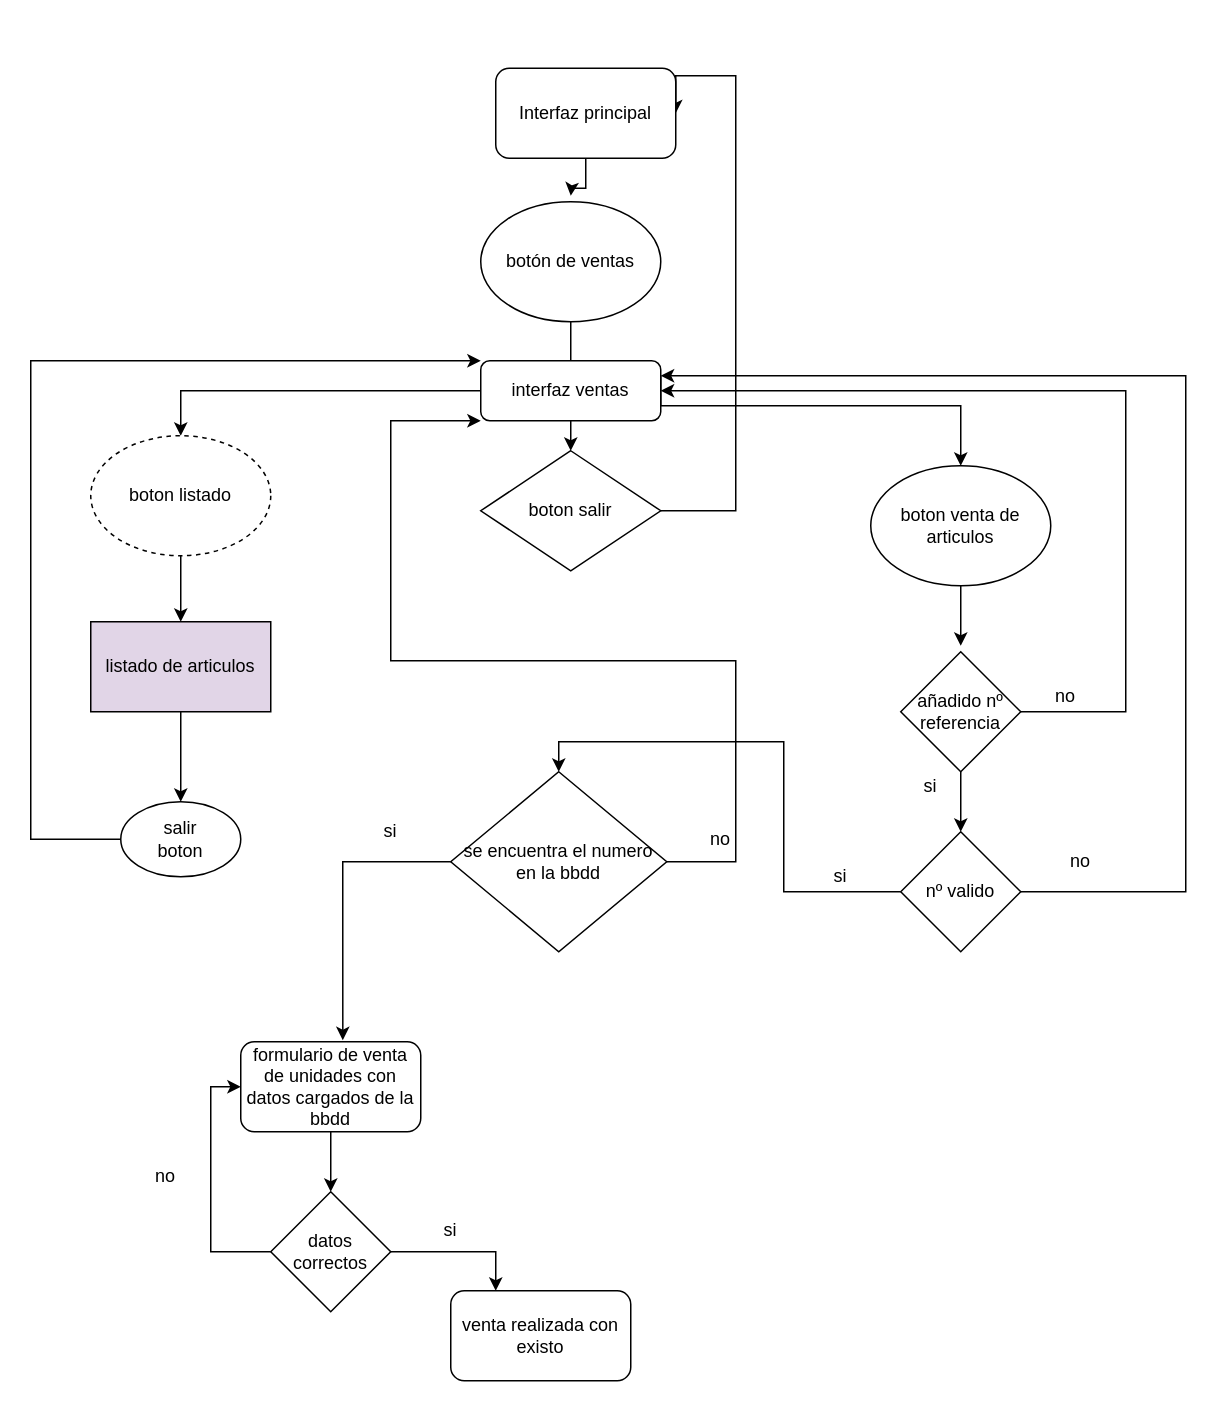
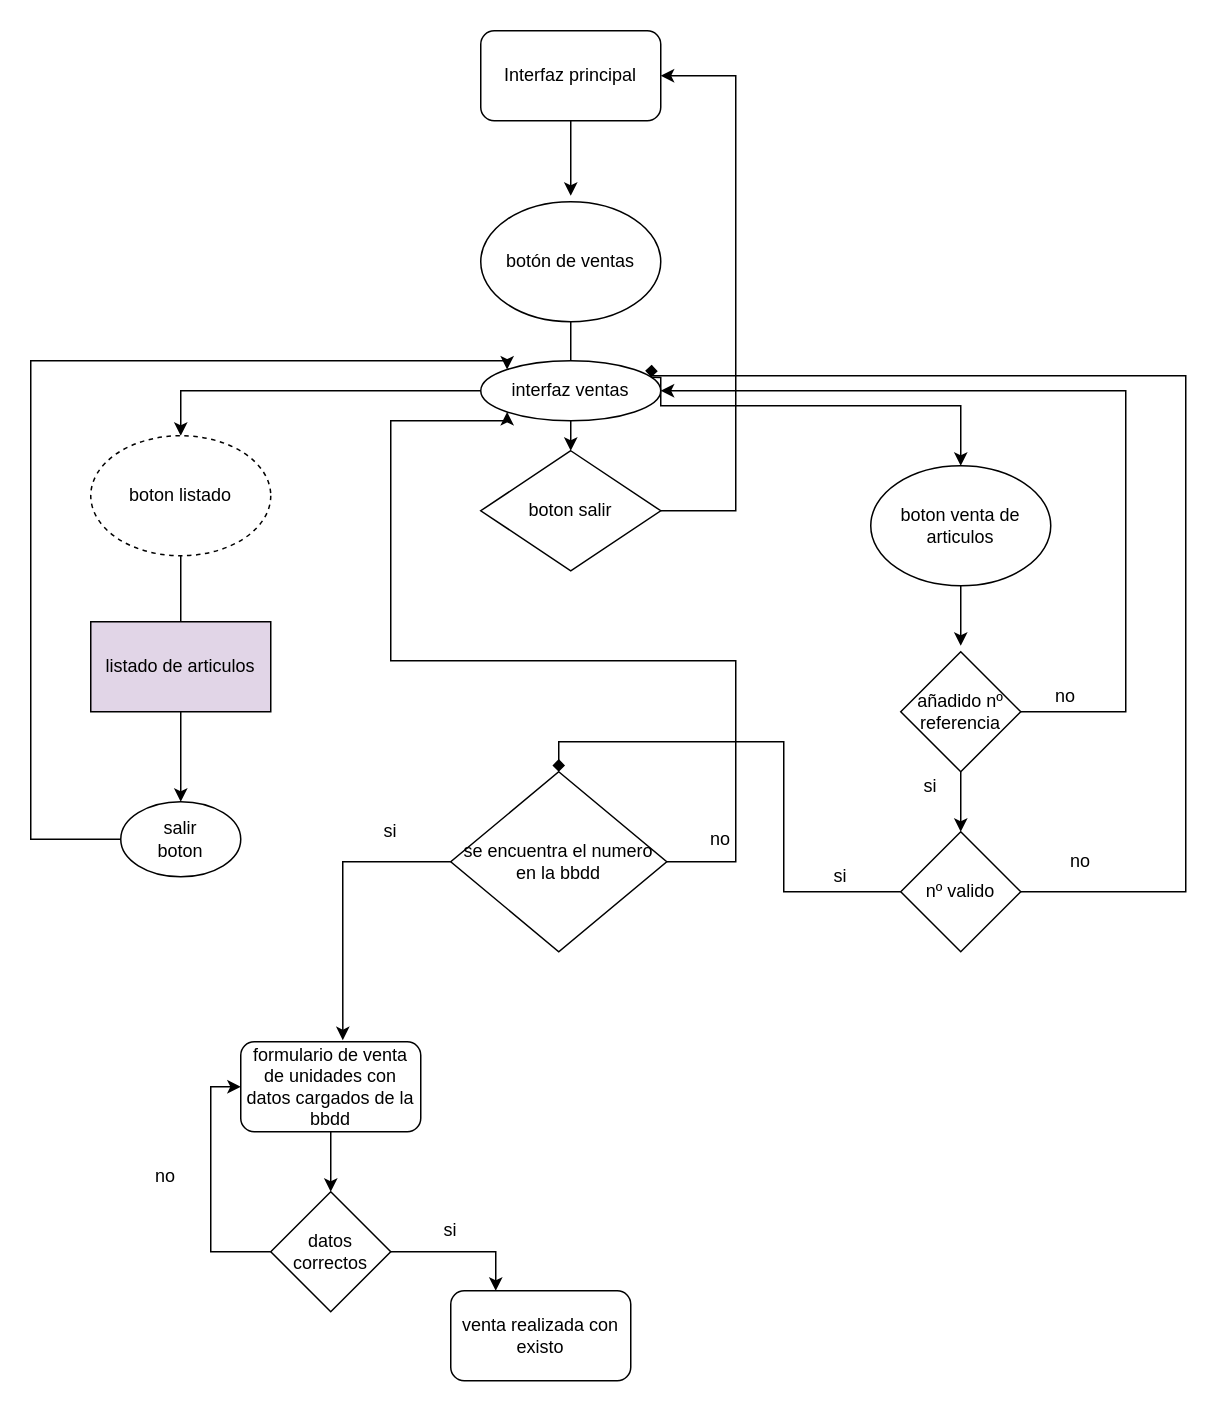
  <mxCell id="0" />
  <mxCell id="1" parent="0" />
  <mxCell id="2" style="edgeStyle=orthogonalEdgeStyle;rounded=0;orthogonalLoop=1;jettySize=auto;html=1;exitX=0;exitY=0.5;exitDx=0;exitDy=0;" edge="1" parent="1" source="40" target="7"><mxGeometry relative="1" as="geometry" /></mxCell>
  <mxCell id="3" style="edgeStyle=orthogonalEdgeStyle;rounded=0;orthogonalLoop=1;jettySize=auto;html=1;exitX=0.5;exitY=1;exitDx=0;exitDy=0;entryX=0.5;entryY=0;entryDx=0;entryDy=0;" edge="1" parent="1" source="5" target="9"><mxGeometry relative="1" as="geometry" /></mxCell>
  <mxCell id="4" style="edgeStyle=orthogonalEdgeStyle;rounded=0;orthogonalLoop=1;jettySize=auto;html=1;entryX=0.5;entryY=0;entryDx=0;entryDy=0;exitX=1;exitY=0.25;exitDx=0;exitDy=0;" edge="1" parent="1" source="40" target="11"><mxGeometry relative="1" as="geometry"><mxPoint x="510" y="250" as="sourcePoint" /><Array as="points"><mxPoint x="440" y="270" /><mxPoint x="640" y="270" /></Array></mxGeometry></mxCell>
  <mxCell id="5" value="&lt;font style=&quot;vertical-align: inherit&quot;&gt;&lt;font style=&quot;vertical-align: inherit&quot;&gt;&lt;font style=&quot;vertical-align: inherit&quot;&gt;&lt;font style=&quot;vertical-align: inherit&quot;&gt;botón de ventas&lt;/font&gt;&lt;/font&gt;&lt;/font&gt;&lt;/font&gt;" style="ellipse;whiteSpace=wrap;html=1;" vertex="1" parent="1"><mxGeometry x="320" y="134" width="120" height="80" as="geometry" /></mxCell>
- <mxCell id="6" style="edgeStyle=orthogonalEdgeStyle;rounded=0;orthogonalLoop=1;jettySize=auto;html=1;entryX=0.5;entryY=0;entryDx=0;entryDy=0;" edge="1" parent="1" source="7" target="13"><mxGeometry relative="1" as="geometry" /></mxCell>
+ <mxCell id="6" style="edgeStyle=orthogonalEdgeStyle;rounded=0;orthogonalLoop=1;jettySize=auto;html=1;entryX=0.5;entryY=0;entryDx=0;entryDy=0;endArrow=none;" edge="1" parent="1" source="7" target="13"><mxGeometry relative="1" as="geometry" /></mxCell>
  <mxCell id="7" value="&lt;font style=&quot;vertical-align: inherit&quot;&gt;&lt;font style=&quot;vertical-align: inherit&quot;&gt;&lt;font style=&quot;vertical-align: inherit&quot;&gt;&lt;font style=&quot;vertical-align: inherit&quot;&gt;&lt;font style=&quot;vertical-align: inherit&quot;&gt;&lt;font style=&quot;vertical-align: inherit&quot;&gt;boton listado&lt;/font&gt;&lt;/font&gt;&lt;/font&gt;&lt;/font&gt;&lt;/font&gt;&lt;/font&gt;" style="ellipse;whiteSpace=wrap;html=1;dashed=1;" vertex="1" parent="1"><mxGeometry x="60" y="290" width="120" height="80" as="geometry" /></mxCell>
  <mxCell id="8" style="edgeStyle=orthogonalEdgeStyle;rounded=0;orthogonalLoop=1;jettySize=auto;html=1;entryX=1;entryY=0.5;entryDx=0;entryDy=0;" edge="1" parent="1" source="9" target="39"><mxGeometry relative="1" as="geometry"><mxPoint x="450" y="50" as="targetPoint" /><Array as="points"><mxPoint x="490" y="340" /><mxPoint x="490" y="50" /></Array></mxGeometry></mxCell>
  <mxCell id="9" value="&lt;font style=&quot;vertical-align: inherit&quot;&gt;&lt;font style=&quot;vertical-align: inherit&quot;&gt;&lt;font style=&quot;vertical-align: inherit&quot;&gt;&lt;font style=&quot;vertical-align: inherit&quot;&gt;&lt;font style=&quot;vertical-align: inherit&quot;&gt;&lt;font style=&quot;vertical-align: inherit&quot;&gt;boton salir&lt;/font&gt;&lt;/font&gt;&lt;/font&gt;&lt;/font&gt;&lt;/font&gt;&lt;/font&gt;" style="rhombus;whiteSpace=wrap;html=1;" vertex="1" parent="1"><mxGeometry x="320" y="300" width="120" height="80" as="geometry" /></mxCell>
  <mxCell id="10" style="edgeStyle=orthogonalEdgeStyle;rounded=0;orthogonalLoop=1;jettySize=auto;html=1;" edge="1" parent="1" source="11"><mxGeometry relative="1" as="geometry"><mxPoint x="640" y="430" as="targetPoint" /></mxGeometry></mxCell>
  <mxCell id="11" value="&lt;font style=&quot;vertical-align: inherit&quot;&gt;&lt;font style=&quot;vertical-align: inherit&quot;&gt;&lt;font style=&quot;vertical-align: inherit&quot;&gt;&lt;font style=&quot;vertical-align: inherit&quot;&gt;boton venta de articulos&lt;/font&gt;&lt;/font&gt;&lt;/font&gt;&lt;/font&gt;" style="ellipse;whiteSpace=wrap;html=1;" vertex="1" parent="1"><mxGeometry x="580" y="310" width="120" height="80" as="geometry" /></mxCell>
  <mxCell id="12" style="edgeStyle=orthogonalEdgeStyle;rounded=0;orthogonalLoop=1;jettySize=auto;html=1;entryX=0.5;entryY=0;entryDx=0;entryDy=0;" edge="1" parent="1" source="13" target="15"><mxGeometry relative="1" as="geometry" /></mxCell>
  <mxCell id="13" value="&lt;font style=&quot;vertical-align: inherit&quot;&gt;&lt;font style=&quot;vertical-align: inherit&quot;&gt;listado de articulos&lt;/font&gt;&lt;/font&gt;" style="rounded=0;whiteSpace=wrap;html=1;fillColor=#e1d5e7;" vertex="1" parent="1"><mxGeometry x="60" y="414" width="120" height="60" as="geometry" /></mxCell>
  <mxCell id="14" style="edgeStyle=orthogonalEdgeStyle;rounded=0;orthogonalLoop=1;jettySize=auto;html=1;exitX=0;exitY=0.5;exitDx=0;exitDy=0;entryX=0;entryY=0;entryDx=0;entryDy=0;" edge="1" parent="1" source="15" target="40"><mxGeometry relative="1" as="geometry"><mxPoint x="310" y="174" as="targetPoint" /><Array as="points"><mxPoint x="20" y="559" /><mxPoint x="20" y="240" /></Array></mxGeometry></mxCell>
  <mxCell id="15" value="&lt;font style=&quot;vertical-align: inherit&quot;&gt;&lt;font style=&quot;vertical-align: inherit&quot;&gt;salir&lt;br&gt;boton&lt;br&gt;&lt;/font&gt;&lt;/font&gt;" style="ellipse;whiteSpace=wrap;html=1;" vertex="1" parent="1"><mxGeometry x="80" y="534" width="80" height="50" as="geometry" /></mxCell>
  <mxCell id="16" style="edgeStyle=orthogonalEdgeStyle;rounded=0;orthogonalLoop=1;jettySize=auto;html=1;entryX=1;entryY=0.5;entryDx=0;entryDy=0;" edge="1" parent="1" source="18" target="40"><mxGeometry relative="1" as="geometry"><mxPoint x="460" y="260" as="targetPoint" /><Array as="points"><mxPoint x="750" y="474" /><mxPoint x="750" y="260" /></Array></mxGeometry></mxCell>
  <mxCell id="17" style="edgeStyle=orthogonalEdgeStyle;rounded=0;orthogonalLoop=1;jettySize=auto;html=1;entryX=0.5;entryY=0;entryDx=0;entryDy=0;" edge="1" parent="1" source="18" target="22"><mxGeometry relative="1" as="geometry" /></mxCell>
  <mxCell id="18" value="añadido nº referencia" style="rhombus;whiteSpace=wrap;html=1;" vertex="1" parent="1"><mxGeometry x="600" y="434" width="80" height="80" as="geometry" /></mxCell>
  <mxCell id="19" value="no" style="text;html=1;strokeColor=none;fillColor=none;align=center;verticalAlign=middle;whiteSpace=wrap;rounded=0;" vertex="1" parent="1"><mxGeometry x="690" y="454" width="40" height="20" as="geometry" /></mxCell>
- <mxCell id="20" style="edgeStyle=orthogonalEdgeStyle;rounded=0;orthogonalLoop=1;jettySize=auto;html=1;entryX=1;entryY=0.25;entryDx=0;entryDy=0;" edge="1" parent="1" source="22" target="40"><mxGeometry relative="1" as="geometry"><mxPoint x="460" y="230" as="targetPoint" /><Array as="points"><mxPoint x="790" y="594" /><mxPoint x="790" y="250" /></Array></mxGeometry></mxCell>
- <mxCell id="21" style="edgeStyle=orthogonalEdgeStyle;rounded=0;orthogonalLoop=1;jettySize=auto;html=1;exitX=0;exitY=0.5;exitDx=0;exitDy=0;entryX=0.5;entryY=0;entryDx=0;entryDy=0;" edge="1" parent="1" source="22" target="30"><mxGeometry relative="1" as="geometry" /></mxCell>
+ <mxCell id="20" style="edgeStyle=orthogonalEdgeStyle;rounded=0;orthogonalLoop=1;jettySize=auto;html=1;entryX=1;entryY=0.25;entryDx=0;entryDy=0;endArrow=diamond;" edge="1" parent="1" source="22" target="40"><mxGeometry relative="1" as="geometry"><mxPoint x="460" y="230" as="targetPoint" /><Array as="points"><mxPoint x="790" y="594" /><mxPoint x="790" y="250" /></Array></mxGeometry></mxCell>
+ <mxCell id="21" style="edgeStyle=orthogonalEdgeStyle;rounded=0;orthogonalLoop=1;jettySize=auto;html=1;exitX=0;exitY=0.5;exitDx=0;exitDy=0;entryX=0.5;entryY=0;entryDx=0;entryDy=0;endArrow=diamond;" edge="1" parent="1" source="22" target="30"><mxGeometry relative="1" as="geometry" /></mxCell>
  <mxCell id="22" value="nº valido" style="rhombus;whiteSpace=wrap;html=1;" vertex="1" parent="1"><mxGeometry x="600" y="554" width="80" height="80" as="geometry" /></mxCell>
  <mxCell id="23" value="no" style="text;html=1;strokeColor=none;fillColor=none;align=center;verticalAlign=middle;whiteSpace=wrap;rounded=0;" vertex="1" parent="1"><mxGeometry x="700" y="564" width="40" height="20" as="geometry" /></mxCell>
  <mxCell id="24" value="si" style="text;html=1;strokeColor=none;fillColor=none;align=center;verticalAlign=middle;whiteSpace=wrap;rounded=0;" vertex="1" parent="1"><mxGeometry x="600" y="514" width="40" height="20" as="geometry" /></mxCell>
  <mxCell id="25" style="edgeStyle=orthogonalEdgeStyle;rounded=0;orthogonalLoop=1;jettySize=auto;html=1;exitX=0.5;exitY=1;exitDx=0;exitDy=0;entryX=0.5;entryY=0;entryDx=0;entryDy=0;" edge="1" parent="1" source="26" target="35"><mxGeometry relative="1" as="geometry" /></mxCell>
  <mxCell id="26" value="formulario de venta&lt;br&gt;de unidades con datos cargados de la bbdd" style="rounded=1;whiteSpace=wrap;html=1;" vertex="1" parent="1"><mxGeometry x="160" y="694" width="120" height="60" as="geometry" /></mxCell>
  <mxCell id="27" value="si" style="text;html=1;strokeColor=none;fillColor=none;align=center;verticalAlign=middle;whiteSpace=wrap;rounded=0;" vertex="1" parent="1"><mxGeometry x="540" y="574" width="40" height="20" as="geometry" /></mxCell>
  <mxCell id="28" style="edgeStyle=orthogonalEdgeStyle;rounded=0;orthogonalLoop=1;jettySize=auto;html=1;entryX=0.567;entryY=-0.017;entryDx=0;entryDy=0;entryPerimeter=0;" edge="1" parent="1" source="30" target="26"><mxGeometry relative="1" as="geometry"><mxPoint x="220" y="574" as="targetPoint" /></mxGeometry></mxCell>
  <mxCell id="29" style="edgeStyle=orthogonalEdgeStyle;rounded=0;orthogonalLoop=1;jettySize=auto;html=1;entryX=0;entryY=1;entryDx=0;entryDy=0;" edge="1" parent="1" source="30" target="40"><mxGeometry relative="1" as="geometry"><mxPoint x="260" y="280" as="targetPoint" /><Array as="points"><mxPoint x="490" y="574" /><mxPoint x="490" y="440" /><mxPoint x="260" y="440" /><mxPoint x="260" y="280" /></Array></mxGeometry></mxCell>
  <mxCell id="30" value="se encuentra el numero en la bbdd" style="rhombus;whiteSpace=wrap;html=1;" vertex="1" parent="1"><mxGeometry x="300" y="514" width="144" height="120" as="geometry" /></mxCell>
  <mxCell id="31" value="si" style="text;html=1;strokeColor=none;fillColor=none;align=center;verticalAlign=middle;whiteSpace=wrap;rounded=0;" vertex="1" parent="1"><mxGeometry x="240" y="544" width="40" height="20" as="geometry" /></mxCell>
  <mxCell id="32" value="no" style="text;html=1;strokeColor=none;fillColor=none;align=center;verticalAlign=middle;whiteSpace=wrap;rounded=0;" vertex="1" parent="1"><mxGeometry x="460" y="549" width="40" height="20" as="geometry" /></mxCell>
  <mxCell id="33" style="edgeStyle=orthogonalEdgeStyle;rounded=0;orthogonalLoop=1;jettySize=auto;html=1;exitX=0;exitY=0.5;exitDx=0;exitDy=0;entryX=0;entryY=0.5;entryDx=0;entryDy=0;" edge="1" parent="1" source="35" target="26"><mxGeometry relative="1" as="geometry" /></mxCell>
  <mxCell id="34" style="edgeStyle=orthogonalEdgeStyle;rounded=0;orthogonalLoop=1;jettySize=auto;html=1;entryX=0.25;entryY=0;entryDx=0;entryDy=0;" edge="1" parent="1" source="35" target="37"><mxGeometry relative="1" as="geometry" /></mxCell>
  <mxCell id="35" value="datos correctos" style="rhombus;whiteSpace=wrap;html=1;" vertex="1" parent="1"><mxGeometry x="180" y="794" width="80" height="80" as="geometry" /></mxCell>
  <mxCell id="36" value="no" style="text;html=1;strokeColor=none;fillColor=none;align=center;verticalAlign=middle;whiteSpace=wrap;rounded=0;" vertex="1" parent="1"><mxGeometry x="90" y="774" width="40" height="20" as="geometry" /></mxCell>
  <mxCell id="37" value="venta realizada con existo" style="rounded=1;whiteSpace=wrap;html=1;" vertex="1" parent="1"><mxGeometry x="300" y="860" width="120" height="60" as="geometry" /></mxCell>
  <mxCell id="38" style="edgeStyle=orthogonalEdgeStyle;rounded=0;orthogonalLoop=1;jettySize=auto;html=1;" edge="1" parent="1" source="39"><mxGeometry relative="1" as="geometry"><mxPoint x="380" y="130" as="targetPoint" /></mxGeometry></mxCell>
- <mxCell id="39" value="Interfaz principal" style="rounded=1;whiteSpace=wrap;html=1;" vertex="1" parent="1"><mxGeometry x="330" y="45" width="120" height="60" as="geometry" /></mxCell>
- <mxCell id="40" value="interfaz ventas" style="rounded=1;whiteSpace=wrap;html=1;" vertex="1" parent="1"><mxGeometry x="320" y="240" width="120" height="40" as="geometry" /></mxCell>
+ <mxCell id="39" value="Interfaz principal" style="rounded=1;whiteSpace=wrap;html=1;" vertex="1" parent="1"><mxGeometry x="320" y="20" width="120" height="60" as="geometry" /></mxCell>
+ <mxCell id="40" value="interfaz ventas" style="ellipse;whiteSpace=wrap;html=1;" vertex="1" parent="1"><mxGeometry x="320" y="240" width="120" height="40" as="geometry" /></mxCell>
  <mxCell id="41" value="si" style="text;html=1;strokeColor=none;fillColor=none;align=center;verticalAlign=middle;whiteSpace=wrap;rounded=0;" vertex="1" parent="1"><mxGeometry x="280" y="810" width="40" height="20" as="geometry" /></mxCell>
